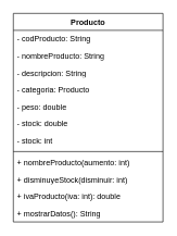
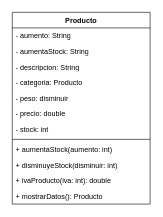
  <mxCell id="0" />
  <mxCell id="1" parent="0" />
  <mxCell id="2" value="Producto" style="swimlane;fontStyle=1;align=center;verticalAlign=top;childLayout=stackLayout;horizontal=1;startSize=26;horizontalStack=0;resizeParent=1;resizeParentMax=0;resizeLast=0;collapsible=1;marginBottom=0;whiteSpace=wrap;html=1;" vertex="1" parent="1"><mxGeometry x="20" y="20" width="230" height="320" as="geometry" /></mxCell>
- <mxCell id="3" value="- codProducto: String" style="text;strokeColor=none;fillColor=none;align=left;verticalAlign=top;spacingLeft=4;spacingRight=4;overflow=hidden;rotatable=0;points=[[0,0.5],[1,0.5]];portConstraint=eastwest;whiteSpace=wrap;html=1;" vertex="1" parent="2"><mxGeometry y="26" width="230" height="26" as="geometry" /></mxCell>
- <mxCell id="4" value="- nombreProducto: String" style="text;strokeColor=none;fillColor=none;align=left;verticalAlign=top;spacingLeft=4;spacingRight=4;overflow=hidden;rotatable=0;points=[[0,0.5],[1,0.5]];portConstraint=eastwest;whiteSpace=wrap;html=1;" vertex="1" parent="2"><mxGeometry y="52" width="230" height="26" as="geometry" /></mxCell>
+ <mxCell id="3" value="- aumento: String" style="text;strokeColor=none;fillColor=none;align=left;verticalAlign=top;spacingLeft=4;spacingRight=4;overflow=hidden;rotatable=0;points=[[0,0.5],[1,0.5]];portConstraint=eastwest;whiteSpace=wrap;html=1;" vertex="1" parent="2"><mxGeometry y="26" width="230" height="26" as="geometry" /></mxCell>
+ <mxCell id="4" value="- aumentaStock: String" style="text;strokeColor=none;fillColor=none;align=left;verticalAlign=top;spacingLeft=4;spacingRight=4;overflow=hidden;rotatable=0;points=[[0,0.5],[1,0.5]];portConstraint=eastwest;whiteSpace=wrap;html=1;" vertex="1" parent="2"><mxGeometry y="52" width="230" height="26" as="geometry" /></mxCell>
  <mxCell id="5" value="- descripcion: String" style="text;strokeColor=none;fillColor=none;align=left;verticalAlign=top;spacingLeft=4;spacingRight=4;overflow=hidden;rotatable=0;points=[[0,0.5],[1,0.5]];portConstraint=eastwest;whiteSpace=wrap;html=1;" vertex="1" parent="2"><mxGeometry y="78" width="230" height="26" as="geometry" /></mxCell>
  <mxCell id="6" value="- categoria: Producto" style="text;strokeColor=none;fillColor=none;align=left;verticalAlign=top;spacingLeft=4;spacingRight=4;overflow=hidden;rotatable=0;points=[[0,0.5],[1,0.5]];portConstraint=eastwest;whiteSpace=wrap;html=1;" vertex="1" parent="2"><mxGeometry y="104" width="230" height="26" as="geometry" /></mxCell>
- <mxCell id="7" value="- peso: double" style="text;strokeColor=none;fillColor=none;align=left;verticalAlign=top;spacingLeft=4;spacingRight=4;overflow=hidden;rotatable=0;points=[[0,0.5],[1,0.5]];portConstraint=eastwest;whiteSpace=wrap;html=1;" vertex="1" parent="2"><mxGeometry y="130" width="230" height="26" as="geometry" /></mxCell>
- <mxCell id="8" value="- stock: double" style="text;strokeColor=none;fillColor=none;align=left;verticalAlign=top;spacingLeft=4;spacingRight=4;overflow=hidden;rotatable=0;points=[[0,0.5],[1,0.5]];portConstraint=eastwest;whiteSpace=wrap;html=1;" vertex="1" parent="2"><mxGeometry y="156" width="230" height="26" as="geometry" /></mxCell>
+ <mxCell id="7" value="- peso: disminuir" style="text;strokeColor=none;fillColor=none;align=left;verticalAlign=top;spacingLeft=4;spacingRight=4;overflow=hidden;rotatable=0;points=[[0,0.5],[1,0.5]];portConstraint=eastwest;whiteSpace=wrap;html=1;" vertex="1" parent="2"><mxGeometry y="130" width="230" height="26" as="geometry" /></mxCell>
+ <mxCell id="8" value="- precio: double" style="text;strokeColor=none;fillColor=none;align=left;verticalAlign=top;spacingLeft=4;spacingRight=4;overflow=hidden;rotatable=0;points=[[0,0.5],[1,0.5]];portConstraint=eastwest;whiteSpace=wrap;html=1;" vertex="1" parent="2"><mxGeometry y="156" width="230" height="26" as="geometry" /></mxCell>
  <mxCell id="9" value="- stock: int" style="text;strokeColor=none;fillColor=none;align=left;verticalAlign=top;spacingLeft=4;spacingRight=4;overflow=hidden;rotatable=0;points=[[0,0.5],[1,0.5]];portConstraint=eastwest;whiteSpace=wrap;html=1;" vertex="1" parent="2"><mxGeometry y="182" width="230" height="26" as="geometry" /></mxCell>
  <mxCell id="10" value="" style="line;strokeWidth=1;fillColor=none;align=left;verticalAlign=middle;spacingTop=-1;spacingLeft=3;spacingRight=3;rotatable=0;labelPosition=right;points=[];portConstraint=eastwest;strokeColor=inherit;" vertex="1" parent="2"><mxGeometry y="208" width="230" height="8" as="geometry" /></mxCell>
- <mxCell id="11" value="+ nombreProducto(aumento: int)" style="text;strokeColor=none;fillColor=none;align=left;verticalAlign=top;spacingLeft=4;spacingRight=4;overflow=hidden;rotatable=0;points=[[0,0.5],[1,0.5]];portConstraint=eastwest;whiteSpace=wrap;html=1;" vertex="1" parent="2"><mxGeometry y="216" width="230" height="26" as="geometry" /></mxCell>
+ <mxCell id="11" value="+ aumentaStock(aumento: int)" style="text;strokeColor=none;fillColor=none;align=left;verticalAlign=top;spacingLeft=4;spacingRight=4;overflow=hidden;rotatable=0;points=[[0,0.5],[1,0.5]];portConstraint=eastwest;whiteSpace=wrap;html=1;" vertex="1" parent="2"><mxGeometry y="216" width="230" height="26" as="geometry" /></mxCell>
  <mxCell id="12" value="+ disminuyeStock(disminuir: int)" style="text;strokeColor=none;fillColor=none;align=left;verticalAlign=top;spacingLeft=4;spacingRight=4;overflow=hidden;rotatable=0;points=[[0,0.5],[1,0.5]];portConstraint=eastwest;whiteSpace=wrap;html=1;" vertex="1" parent="2"><mxGeometry y="242" width="230" height="26" as="geometry" /></mxCell>
  <mxCell id="13" value="+ ivaProducto(iva: int): double" style="text;strokeColor=none;fillColor=none;align=left;verticalAlign=top;spacingLeft=4;spacingRight=4;overflow=hidden;rotatable=0;points=[[0,0.5],[1,0.5]];portConstraint=eastwest;whiteSpace=wrap;html=1;" vertex="1" parent="2"><mxGeometry y="268" width="230" height="26" as="geometry" /></mxCell>
- <mxCell id="14" value="+ mostrarDatos(): String" style="text;strokeColor=none;fillColor=none;align=left;verticalAlign=top;spacingLeft=4;spacingRight=4;overflow=hidden;rotatable=0;points=[[0,0.5],[1,0.5]];portConstraint=eastwest;whiteSpace=wrap;html=1;" vertex="1" parent="2"><mxGeometry y="294" width="230" height="26" as="geometry" /></mxCell>
+ <mxCell id="14" value="+ mostrarDatos(): Producto" style="text;strokeColor=none;fillColor=none;align=left;verticalAlign=top;spacingLeft=4;spacingRight=4;overflow=hidden;rotatable=0;points=[[0,0.5],[1,0.5]];portConstraint=eastwest;whiteSpace=wrap;html=1;" vertex="1" parent="2"><mxGeometry y="294" width="230" height="26" as="geometry" /></mxCell>
